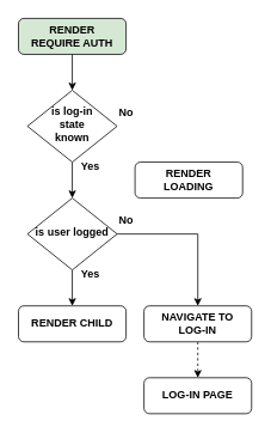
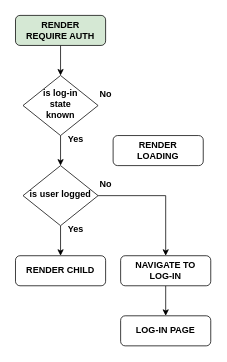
  <mxCell id="0" />
  <mxCell id="1" parent="0" />
  <mxCell id="2" style="edgeStyle=orthogonalEdgeStyle;rounded=0;orthogonalLoop=1;jettySize=auto;html=1;" edge="1" parent="1" source="3" target="14"><mxGeometry relative="1" as="geometry" /></mxCell>
  <mxCell id="3" value="RENDER &lt;br&gt;REQUIRE AUTH" style="rounded=1;whiteSpace=wrap;html=1;fontSize=12;glass=0;strokeWidth=1;shadow=0;fontStyle=1;fillColor=#d5e8d4;" vertex="1" parent="1"><mxGeometry x="20" y="20" width="120" height="40" as="geometry" /></mxCell>
  <mxCell id="4" style="edgeStyle=orthogonalEdgeStyle;rounded=0;orthogonalLoop=1;jettySize=auto;html=1;" edge="1" parent="1" source="6" target="7"><mxGeometry relative="1" as="geometry" /></mxCell>
  <mxCell id="5" style="edgeStyle=orthogonalEdgeStyle;rounded=0;orthogonalLoop=1;jettySize=auto;html=1;" edge="1" parent="1" source="6" target="9"><mxGeometry relative="1" as="geometry" /></mxCell>
  <mxCell id="6" value="is user logged" style="rhombus;whiteSpace=wrap;html=1;shadow=0;fontFamily=Helvetica;fontSize=12;align=center;strokeWidth=1;spacing=6;spacingTop=-4;fontStyle=1" vertex="1" parent="1"><mxGeometry x="30" y="220" width="100" height="80" as="geometry" /></mxCell>
  <mxCell id="7" value="RENDER CHILD" style="rounded=1;whiteSpace=wrap;html=1;fontSize=12;glass=0;strokeWidth=1;shadow=0;fontStyle=1" vertex="1" parent="1"><mxGeometry x="20" y="340" width="120" height="40" as="geometry" /></mxCell>
- <mxCell id="8" style="edgeStyle=orthogonalEdgeStyle;rounded=0;orthogonalLoop=1;jettySize=auto;html=1;dashed=1;" edge="1" parent="1" source="9" target="10"><mxGeometry relative="1" as="geometry" /></mxCell>
+ <mxCell id="8" style="edgeStyle=orthogonalEdgeStyle;rounded=0;orthogonalLoop=1;jettySize=auto;html=1;" edge="1" parent="1" source="9" target="10"><mxGeometry relative="1" as="geometry" /></mxCell>
  <mxCell id="9" value="NAVIGATE TO &lt;br&gt;LOG-IN" style="rounded=1;whiteSpace=wrap;html=1;fontSize=12;glass=0;strokeWidth=1;shadow=0;fontStyle=1" vertex="1" parent="1"><mxGeometry x="160" y="340" width="120" height="40" as="geometry" /></mxCell>
  <mxCell id="10" value="LOG-IN PAGE" style="rounded=1;whiteSpace=wrap;html=1;fontSize=12;glass=0;strokeWidth=1;shadow=0;fontStyle=1" vertex="1" parent="1"><mxGeometry x="160" y="420" width="120" height="40" as="geometry" /></mxCell>
  <mxCell id="11" value="No" style="text;html=1;align=center;verticalAlign=middle;resizable=0;points=[];autosize=1;strokeColor=none;fillColor=none;fontStyle=1" vertex="1" parent="1"><mxGeometry x="120" y="230" width="40" height="30" as="geometry" /></mxCell>
  <mxCell id="12" value="Yes" style="text;html=1;align=center;verticalAlign=middle;resizable=0;points=[];autosize=1;strokeColor=none;fillColor=none;fontStyle=1" vertex="1" parent="1"><mxGeometry x="80" y="290" width="40" height="30" as="geometry" /></mxCell>
  <mxCell id="13" style="edgeStyle=orthogonalEdgeStyle;rounded=0;orthogonalLoop=1;jettySize=auto;html=1;" edge="1" parent="1" source="14" target="6"><mxGeometry relative="1" as="geometry" /></mxCell>
  <mxCell id="14" value="is log-in&lt;br&gt;state&lt;br&gt;known" style="rhombus;whiteSpace=wrap;html=1;shadow=0;fontFamily=Helvetica;fontSize=12;align=center;strokeWidth=1;spacing=6;spacingTop=-4;fontStyle=1" vertex="1" parent="1"><mxGeometry x="30" y="100" width="100" height="80" as="geometry" /></mxCell>
  <mxCell id="15" value="RENDER&lt;br&gt;LOADING" style="rounded=1;whiteSpace=wrap;html=1;fontSize=12;glass=0;strokeWidth=1;shadow=0;fontStyle=1" vertex="1" parent="1"><mxGeometry x="150" y="180" width="120" height="40" as="geometry" /></mxCell>
  <mxCell id="16" value="No" style="text;html=1;align=center;verticalAlign=middle;resizable=0;points=[];autosize=1;strokeColor=none;fillColor=none;fontStyle=1" vertex="1" parent="1"><mxGeometry x="120" y="110" width="40" height="30" as="geometry" /></mxCell>
  <mxCell id="17" value="Yes" style="text;html=1;align=center;verticalAlign=middle;resizable=0;points=[];autosize=1;strokeColor=none;fillColor=none;fontStyle=1" vertex="1" parent="1"><mxGeometry x="80" y="170" width="40" height="30" as="geometry" /></mxCell>
